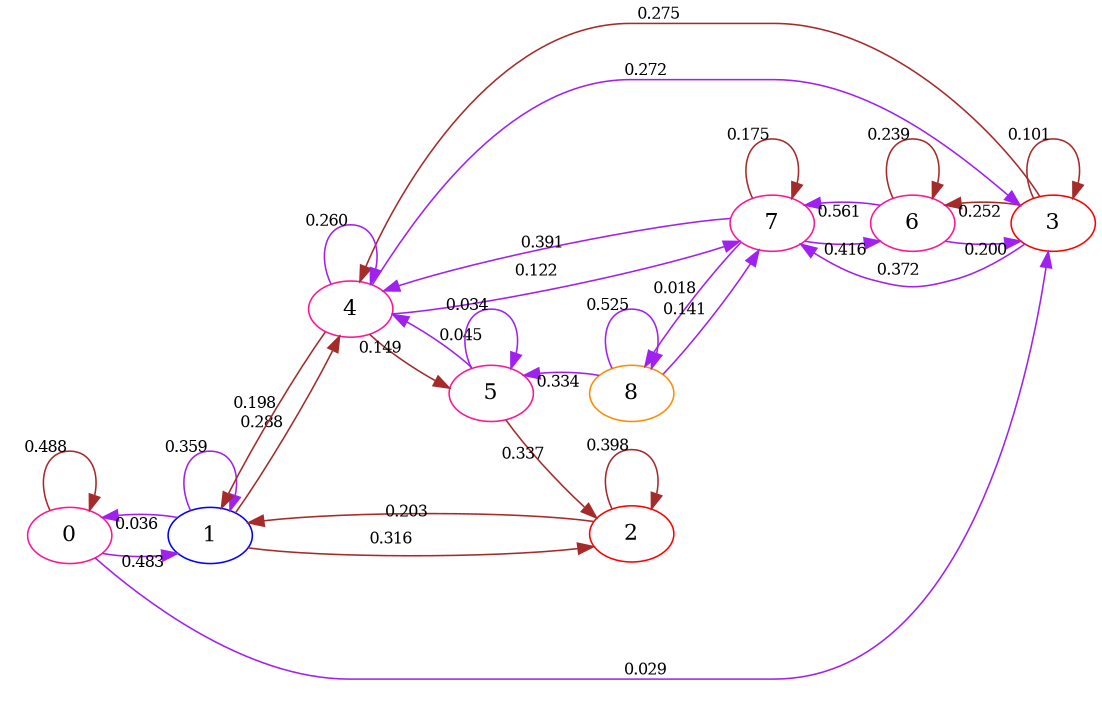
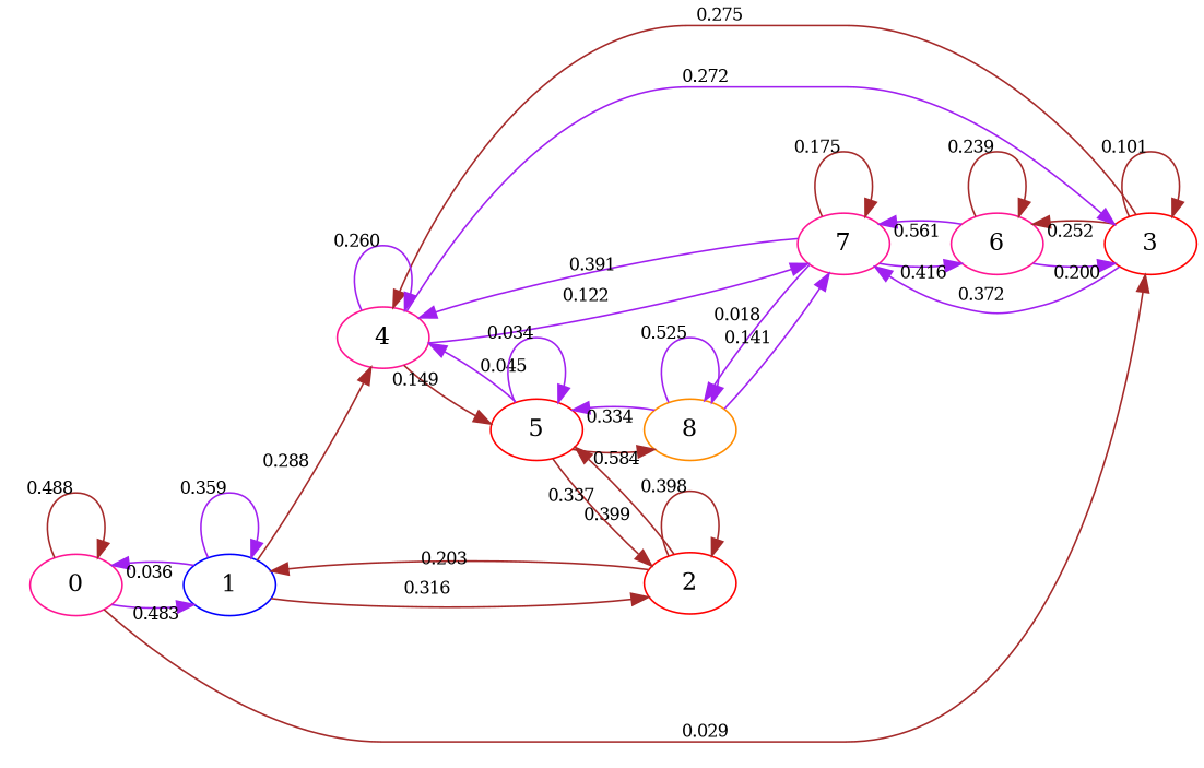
  digraph {
    nodesep=0.5
    rankdir=LR
    node [color=deeppink]
    edge [color=purple fontsize=10.0 weight=1.0]
    0
    1 [color=blue]
    3 [color=red]
    2 [color=red]
    4
    6
    7
-   5
+   5 [color=red]
    8 [color=darkorange]
    0 -> 0 [color=brown xlabel=0.488]
    0 -> 1 [xlabel=0.483]
-   0 -> 3 [xlabel=0.029]
+   0 -> 3 [color=brown xlabel=0.029]
    1 -> 0 [xlabel=0.036]
    1 -> 1 [xlabel=0.359]
    1 -> 2 [color=brown xlabel=0.316]
    1 -> 4 [color=brown xlabel=0.288]
    3 -> 3 [color=brown xlabel=0.101]
    3 -> 4 [color=brown xlabel=0.275]
    3 -> 6 [color=brown xlabel=0.252]
    3 -> 7 [xlabel=0.372]
    2 -> 1 [color=brown xlabel=0.203]
    2 -> 2 [color=brown xlabel=0.398]
-   4 -> 1 [color=brown xlabel=0.198]
+   2 -> 5 [color=brown xlabel=0.399]
    4 -> 3 [xlabel=0.272]
    4 -> 4 [xlabel=0.260]
    4 -> 7 [xlabel=0.122]
    4 -> 5 [color=brown xlabel=0.149]
    6 -> 3 [xlabel=0.200]
    6 -> 6 [color=brown xlabel=0.239]
    6 -> 7 [xlabel=0.561]
    7 -> 4 [xlabel=0.391]
    7 -> 6 [xlabel=0.416]
    7 -> 7 [color=brown xlabel=0.175]
    7 -> 8 [xlabel=0.018]
    5 -> 2 [color=brown xlabel=0.337]
    5 -> 4 [xlabel=0.045]
    5 -> 5 [xlabel=0.034]
+   5 -> 8 [color=brown xlabel=0.584]
    8 -> 7 [xlabel=0.141]
    8 -> 5 [xlabel=0.334]
    8 -> 8 [xlabel=0.525]
  }
